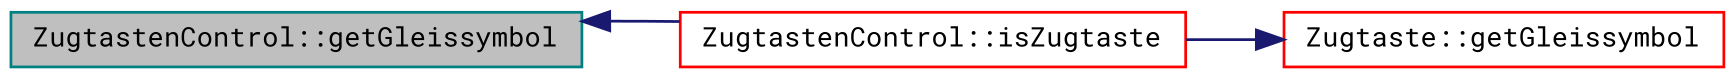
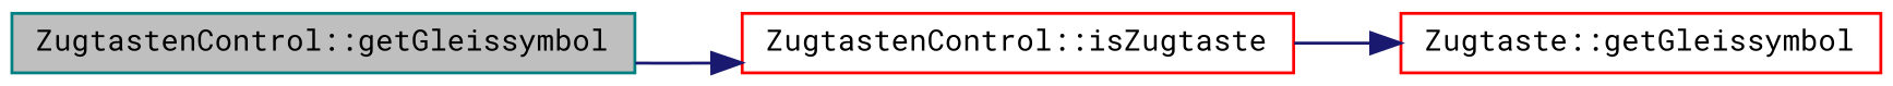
  digraph {
    fontname="Roboto Mono"
    rankdir=LR
    node [color=red fillcolor=white fontname="Roboto Mono" fontsize=10 shape=record style=filled]
    edge [arrowhead=normal color=midnightblue fontname="Roboto Mono" fontsize=10 labelfontname=Helvetica labelfontsize=10 style=solid]
    n1 [color=teal fillcolor=grey75 fontcolor=black height=0.2 label="ZugtastenControl::getGleissymbol" width=0.4]
    n2 [height=0.2 label="ZugtastenControl::isZugtaste" width=0.4]
    n3 [height=0.2 label="Zugtaste::getGleissymbol" width=0.4]
-   n2 -> n1
+   n1 -> n2
    n2 -> n3
  }
